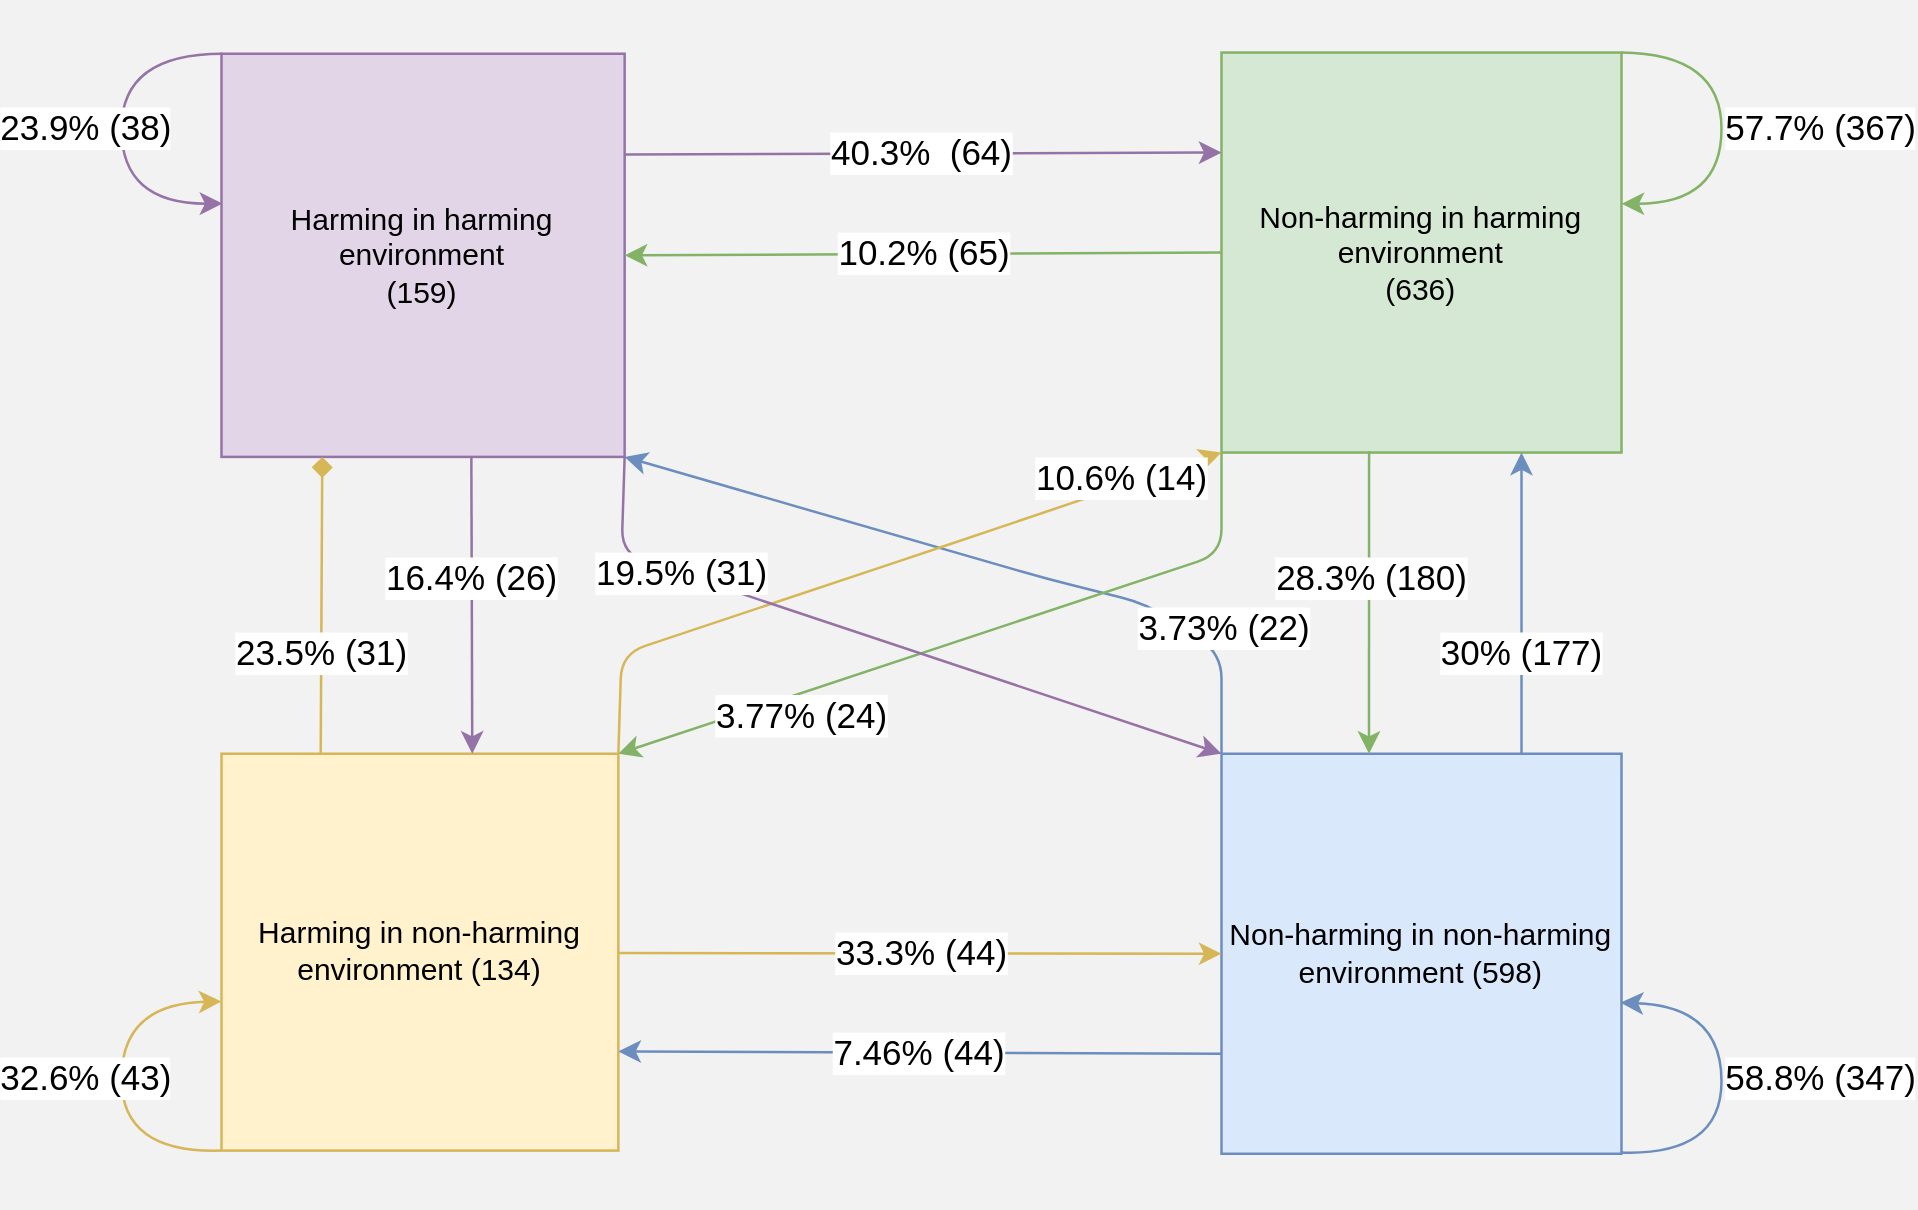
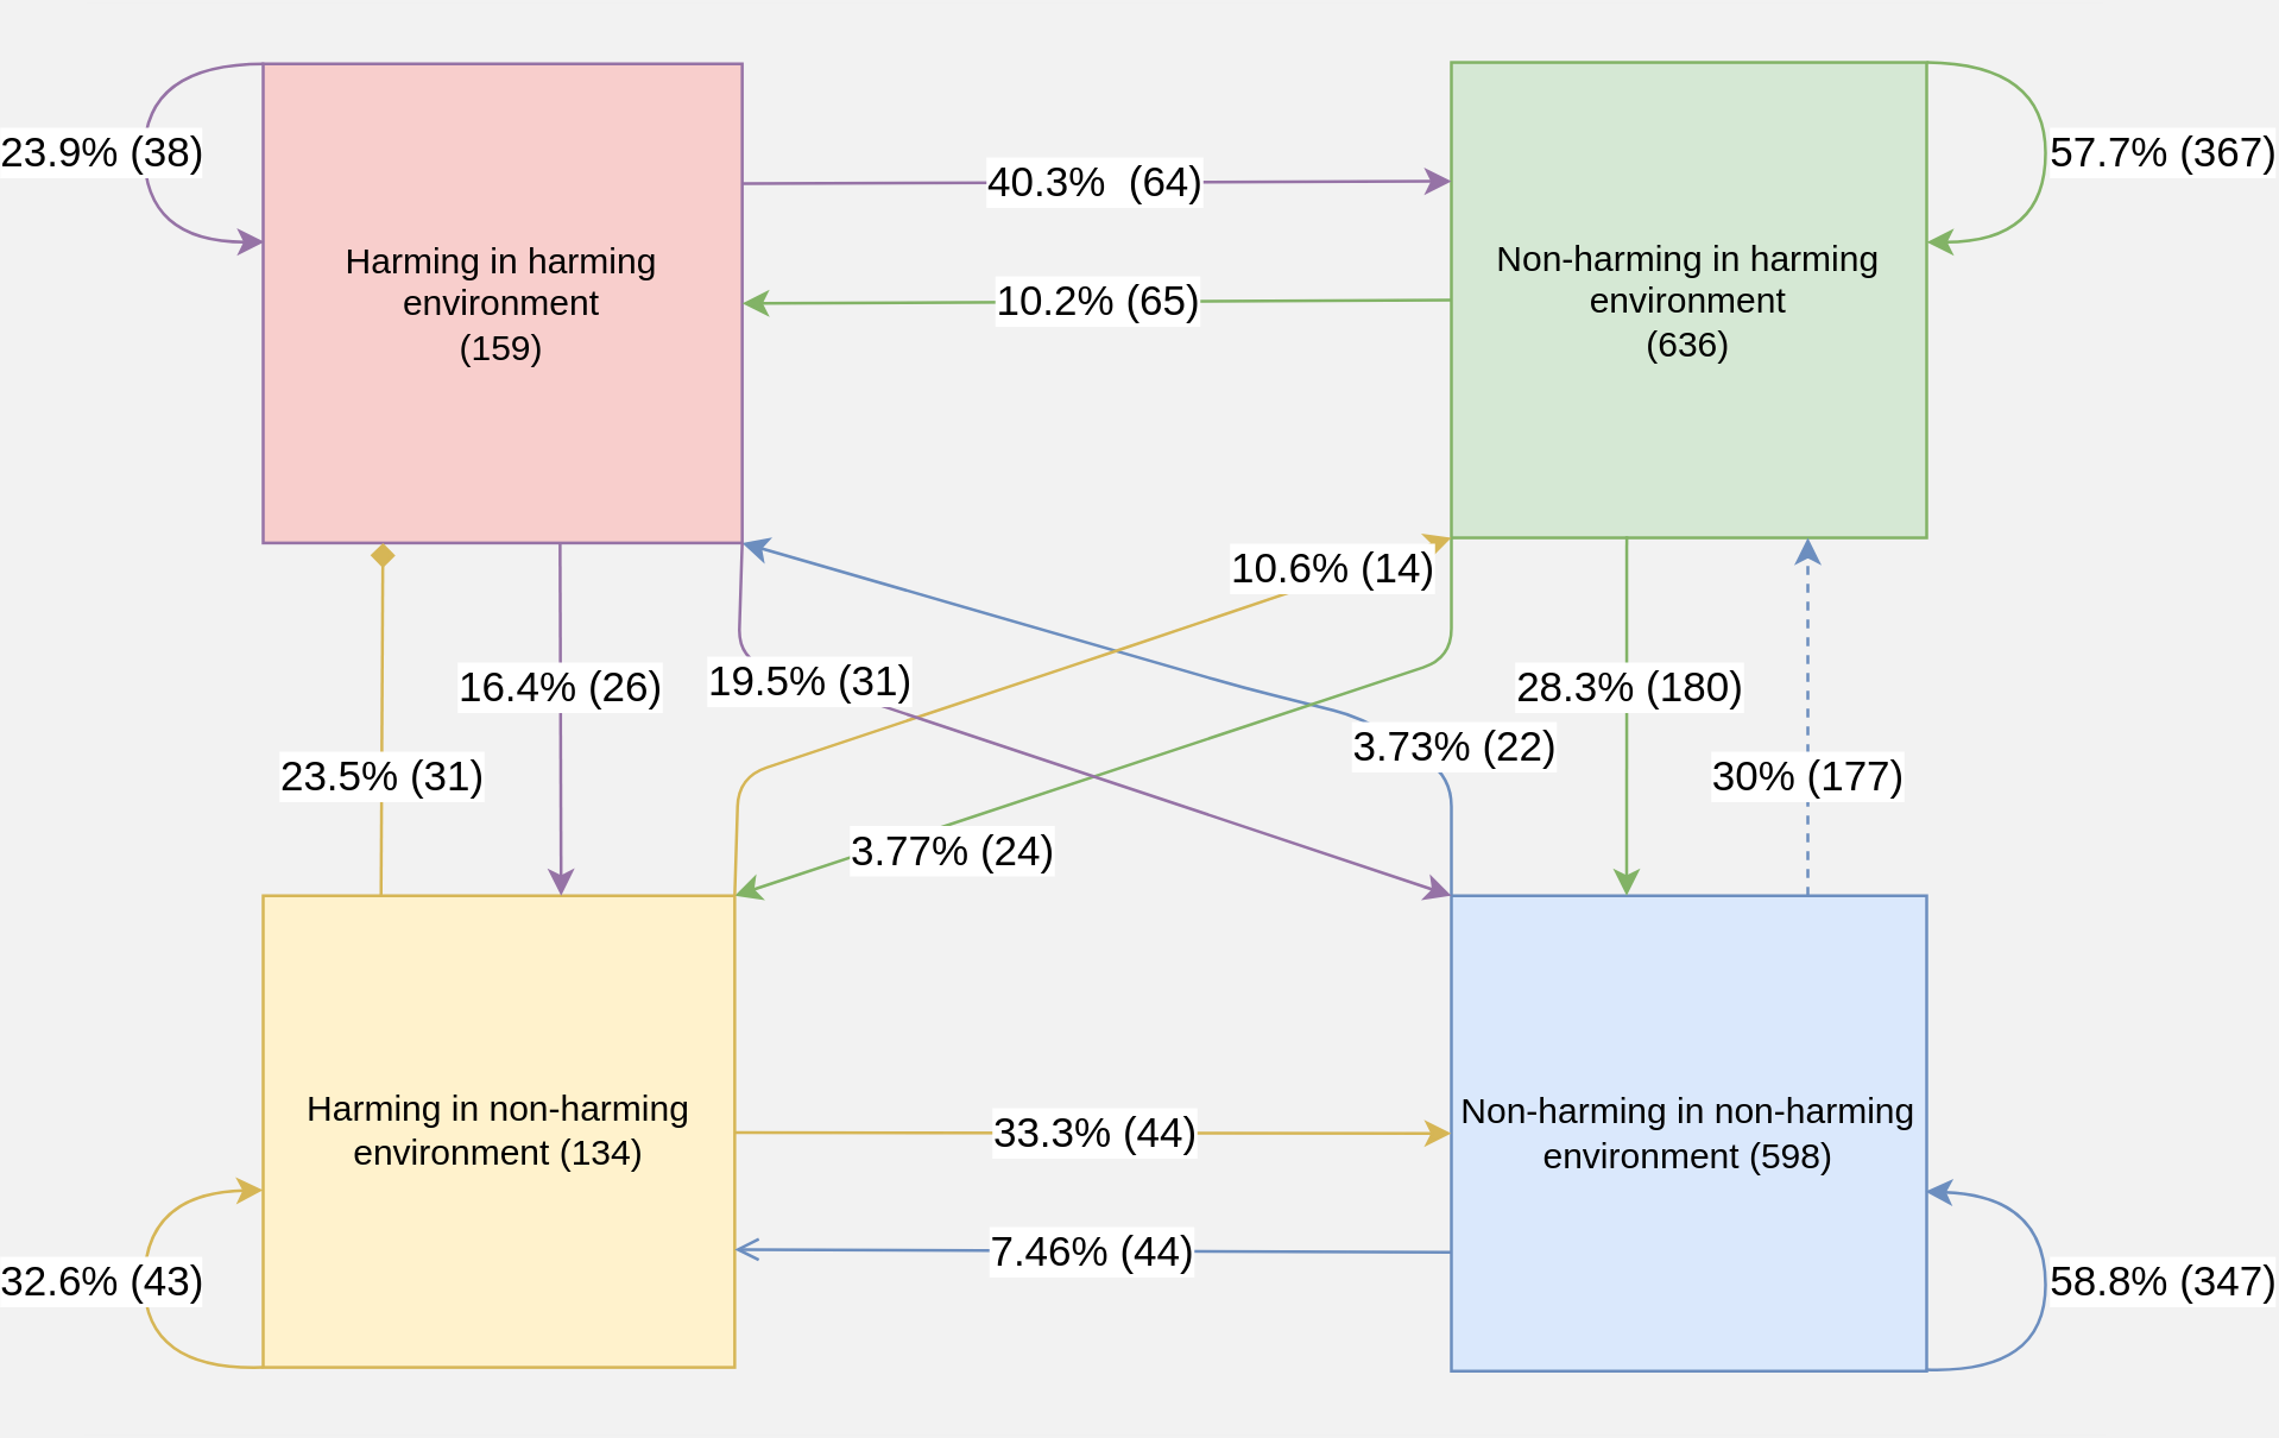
  <mxCell id="0" />
  <mxCell id="1" parent="0" />
- <mxCell id="2" value="Harming in harming environment &lt;br&gt;(159)" style="whiteSpace=wrap;html=1;aspect=fixed;fillColor=#e1d5e7;strokeColor=#9673a6;" parent="1" vertex="1"><mxGeometry x="60" y="21" width="161.26" height="161.26" as="geometry" /></mxCell>
+ <mxCell id="2" value="Harming in harming environment &lt;br&gt;(159)" style="whiteSpace=wrap;html=1;aspect=fixed;fillColor=#f8cecc;strokeColor=#9673a6;" parent="1" vertex="1"><mxGeometry x="60" y="21" width="161.26" height="161.26" as="geometry" /></mxCell>
  <mxCell id="3" value="Non-harming in harming environment&lt;br&gt;(636)" style="whiteSpace=wrap;html=1;aspect=fixed;fillColor=#d5e8d4;strokeColor=#82b366;" parent="1" vertex="1"><mxGeometry x="460" y="20.52" width="160" height="160" as="geometry" /></mxCell>
  <mxCell id="4" value="Non-harming in non-harming environment (598)" style="whiteSpace=wrap;html=1;aspect=fixed;fillColor=#dae8fc;strokeColor=#6c8ebf;" parent="1" vertex="1"><mxGeometry x="460" y="301" width="160" height="160" as="geometry" /></mxCell>
  <mxCell id="5" value="Harming in non-harming environment (134)" style="whiteSpace=wrap;html=1;aspect=fixed;fillColor=#fff2cc;strokeColor=#d6b656;" parent="1" vertex="1"><mxGeometry x="60" y="301" width="158.74" height="158.74" as="geometry" /></mxCell>
  <mxCell id="6" value="&lt;font style=&quot;font-size: 14px;&quot;&gt;33.3% (44)&lt;/font&gt;" style="endArrow=classic;html=1;rounded=0;exitX=1;exitY=0.25;exitDx=0;exitDy=0;entryX=0;entryY=0.25;entryDx=0;entryDy=0;fillColor=#fff2cc;strokeColor=#d6b656;" parent="1" edge="1"><mxGeometry width="50" height="50" relative="1" as="geometry"><mxPoint x="218.74" y="380.685" as="sourcePoint" /><mxPoint x="460" y="381" as="targetPoint" /></mxGeometry></mxCell>
- <mxCell id="7" value="&lt;font style=&quot;font-size: 14px;&quot;&gt;7.46% (44)&lt;/font&gt;" style="endArrow=classic;html=1;rounded=0;exitX=0;exitY=0.75;exitDx=0;exitDy=0;entryX=1;entryY=0.75;entryDx=0;entryDy=0;fillColor=#dae8fc;strokeColor=#6c8ebf;" parent="1" source="4" target="5" edge="1"><mxGeometry x="0.003" width="50" height="50" relative="1" as="geometry"><mxPoint x="326.087" y="321" as="sourcePoint" /><mxPoint x="395.652" y="246" as="targetPoint" /><mxPoint as="offset" /></mxGeometry></mxCell>
+ <mxCell id="7" value="&lt;font style=&quot;font-size: 14px;&quot;&gt;7.46% (44)&lt;/font&gt;" style="endArrow=open;html=1;rounded=0;exitX=0;exitY=0.75;exitDx=0;exitDy=0;entryX=1;entryY=0.75;entryDx=0;entryDy=0;fillColor=#dae8fc;strokeColor=#6c8ebf;" parent="1" source="4" target="5" edge="1"><mxGeometry x="0.003" width="50" height="50" relative="1" as="geometry"><mxPoint x="326.087" y="321" as="sourcePoint" /><mxPoint x="395.652" y="246" as="targetPoint" /><mxPoint as="offset" /></mxGeometry></mxCell>
  <mxCell id="8" value="&lt;font style=&quot;font-size: 14px;&quot;&gt;40.3%&amp;nbsp; (64)&lt;/font&gt;" style="endArrow=classic;html=1;rounded=0;exitX=1;exitY=0.25;exitDx=0;exitDy=0;entryX=0;entryY=0.25;entryDx=0;entryDy=0;fillColor=#e1d5e7;strokeColor=#9673a6;" parent="1" source="2" target="3" edge="1"><mxGeometry x="-0.003" width="50" height="50" relative="1" as="geometry"><mxPoint x="217.948" y="80.443" as="sourcePoint" /><mxPoint x="460" y="80" as="targetPoint" /><mxPoint as="offset" /></mxGeometry></mxCell>
  <mxCell id="9" value="&lt;font style=&quot;font-size: 14px;&quot;&gt;10.2% (65)&lt;/font&gt;" style="endArrow=classic;html=1;rounded=0;exitX=0;exitY=0.5;exitDx=0;exitDy=0;entryX=1;entryY=0.5;entryDx=0;entryDy=0;fillColor=#d5e8d4;strokeColor=#82b366;" parent="1" source="3" target="2" edge="1"><mxGeometry x="-0.003" width="50" height="50" relative="1" as="geometry"><mxPoint x="451.304" y="129.391" as="sourcePoint" /><mxPoint x="221.26" y="131.64" as="targetPoint" /><mxPoint as="offset" /></mxGeometry></mxCell>
  <mxCell id="10" value="&lt;font style=&quot;font-size: 14px;&quot;&gt;23.5% (31)&lt;/font&gt;" style="endArrow=diamond;html=1;rounded=0;exitX=0.25;exitY=0;exitDx=0;exitDy=0;entryX=0.25;entryY=1;entryDx=0;entryDy=0;fillColor=#fff2cc;strokeColor=#d6b656;" parent="1" source="5" target="2" edge="1"><mxGeometry x="-0.326" width="50" height="50" relative="1" as="geometry"><mxPoint x="326.087" y="321" as="sourcePoint" /><mxPoint x="117.391" y="186" as="targetPoint" /><mxPoint as="offset" /></mxGeometry></mxCell>
- <mxCell id="11" value="&lt;font style=&quot;font-size: 14px;&quot;&gt;30% (177)&lt;/font&gt;" style="endArrow=classic;html=1;rounded=0;exitX=0.75;exitY=0;exitDx=0;exitDy=0;entryX=0.75;entryY=1;entryDx=0;entryDy=0;fillColor=#dae8fc;strokeColor=#6c8ebf;" parent="1" source="4" target="3" edge="1"><mxGeometry x="-0.336" width="50" height="50" relative="1" as="geometry"><mxPoint x="576.522" y="321" as="sourcePoint" /><mxPoint x="576.522" y="201" as="targetPoint" /><mxPoint as="offset" /></mxGeometry></mxCell>
+ <mxCell id="11" value="&lt;font style=&quot;font-size: 14px;&quot;&gt;30% (177)&lt;/font&gt;" style="endArrow=classic;html=1;rounded=0;exitX=0.75;exitY=0;exitDx=0;exitDy=0;entryX=0.75;entryY=1;entryDx=0;entryDy=0;fillColor=#dae8fc;strokeColor=#6c8ebf;dashed=1;" parent="1" source="4" target="3" edge="1"><mxGeometry x="-0.336" width="50" height="50" relative="1" as="geometry"><mxPoint x="576.522" y="321" as="sourcePoint" /><mxPoint x="576.522" y="201" as="targetPoint" /><mxPoint as="offset" /></mxGeometry></mxCell>
  <mxCell id="12" value="&lt;font style=&quot;font-size: 14px;&quot;&gt;28.3% (180)&lt;/font&gt;" style="endArrow=classic;html=1;rounded=0;exitX=0.369;exitY=0.997;exitDx=0;exitDy=0;entryX=0.5;entryY=0;entryDx=0;entryDy=0;exitPerimeter=0;fillColor=#d5e8d4;strokeColor=#82b366;" parent="1" source="3" edge="1"><mxGeometry x="-0.157" y="1" width="50" height="50" relative="1" as="geometry"><mxPoint x="519" y="180.52" as="sourcePoint" /><mxPoint x="519" y="301" as="targetPoint" /><mxPoint as="offset" /></mxGeometry></mxCell>
  <mxCell id="13" value="&lt;font style=&quot;font-size: 14px;&quot;&gt;16.4% (26)&lt;/font&gt;" style="endArrow=classic;html=1;rounded=0;entryX=0.75;entryY=0;entryDx=0;entryDy=0;exitX=0.75;exitY=1;exitDx=0;exitDy=0;fillColor=#e1d5e7;strokeColor=#9673a6;" parent="1" edge="1"><mxGeometry x="-0.175" width="50" height="50" relative="1" as="geometry"><mxPoint x="159.945" y="182.26" as="sourcePoint" /><mxPoint x="160.305" y="301" as="targetPoint" /><mxPoint as="offset" /></mxGeometry></mxCell>
  <mxCell id="14" value="3.73% (22)" style="endArrow=classic;html=1;fontSize=14;exitX=0;exitY=0;exitDx=0;exitDy=0;entryX=1;entryY=1;entryDx=0;entryDy=0;fillColor=#dae8fc;strokeColor=#6c8ebf;rounded=1;fontColor=#000000;" parent="1" source="4" target="2" edge="1"><mxGeometry x="-0.692" y="-9" width="50" height="50" relative="1" as="geometry"><mxPoint x="326.087" y="276" as="sourcePoint" /><mxPoint x="395.652" y="201" as="targetPoint" /><Array as="points"><mxPoint x="460" y="261" /><mxPoint x="430" y="241" /><mxPoint x="390" y="231" /></Array><mxPoint as="offset" /></mxGeometry></mxCell>
  <mxCell id="15" value="3.77% (24)" style="endArrow=classic;html=1;fontSize=14;exitX=0;exitY=1;exitDx=0;exitDy=0;entryX=1;entryY=0;entryDx=0;entryDy=0;fillColor=#d5e8d4;strokeColor=#82b366;rounded=1;" parent="1" source="3" target="5" edge="1"><mxGeometry x="0.495" y="9" width="50" height="50" relative="1" as="geometry"><mxPoint x="326.087" y="276" as="sourcePoint" /><mxPoint x="395.652" y="201" as="targetPoint" /><Array as="points"><mxPoint x="460" y="221" /></Array><mxPoint as="offset" /></mxGeometry></mxCell>
  <mxCell id="16" value="&lt;font style=&quot;font-size: 14px;&quot;&gt;32.6% (43)&lt;/font&gt;" style="curved=1;endArrow=classic;html=1;rounded=0;labelPosition=right;verticalLabelPosition=middle;align=left;verticalAlign=middle;entryX=0;entryY=0.624;entryDx=0;entryDy=0;entryPerimeter=0;exitX=0;exitY=1;exitDx=0;exitDy=0;fillColor=#fff2cc;strokeColor=#d6b656;" parent="1" source="5" target="5" edge="1"><mxGeometry x="0.0" y="50" width="50" height="50" relative="1" as="geometry"><mxPoint x="62" y="478" as="sourcePoint" /><mxPoint x="61.739" y="425.4" as="targetPoint" /><Array as="points"><mxPoint x="20" y="461" /><mxPoint x="20" y="401" /></Array><mxPoint as="offset" /></mxGeometry></mxCell>
  <mxCell id="17" value="&lt;font style=&quot;font-size: 14px;&quot;&gt;58.8% (347)&lt;/font&gt;" style="curved=1;endArrow=classic;html=1;rounded=0;exitX=0;exitY=1;exitDx=0;exitDy=0;labelPosition=right;verticalLabelPosition=middle;align=left;verticalAlign=middle;entryX=0;entryY=0.667;entryDx=0;entryDy=0;entryPerimeter=0;fillColor=#dae8fc;strokeColor=#6c8ebf;" parent="1" edge="1"><mxGeometry x="0.009" width="50" height="50" relative="1" as="geometry"><mxPoint x="619.652" y="460.5" as="sourcePoint" /><mxPoint x="619.652" y="400.56" as="targetPoint" /><Array as="points"><mxPoint x="660" y="462" /><mxPoint x="660" y="402" /></Array><mxPoint as="offset" /></mxGeometry></mxCell>
  <mxCell id="18" value="10.6% (14)" style="endArrow=classic;html=1;fontSize=14;entryX=0;entryY=1;entryDx=0;entryDy=0;rounded=1;fillColor=#fff2cc;strokeColor=#d6b656;exitX=1;exitY=0;exitDx=0;exitDy=0;" parent="1" source="5" target="3" edge="1"><mxGeometry x="0.719" y="3" width="50" height="50" relative="1" as="geometry"><mxPoint x="221.256" y="301" as="sourcePoint" /><mxPoint x="443.864" y="181" as="targetPoint" /><Array as="points"><mxPoint x="220" y="261" /><mxPoint x="340" y="221" /></Array><mxPoint as="offset" /></mxGeometry></mxCell>
  <mxCell id="19" value="&lt;font style=&quot;font-size: 14px;&quot;&gt;57.7% (367)&lt;/font&gt;" style="curved=1;endArrow=classic;html=1;rounded=0;exitX=1;exitY=0;exitDx=0;exitDy=0;labelPosition=right;verticalLabelPosition=middle;align=left;verticalAlign=middle;fillColor=#d5e8d4;strokeColor=#82b366;" parent="1" source="3" edge="1"><mxGeometry width="50" height="50" relative="1" as="geometry"><mxPoint x="615.478" y="21" as="sourcePoint" /><mxPoint x="620" y="81" as="targetPoint" /><Array as="points"><mxPoint x="660" y="21" /><mxPoint x="660" y="81" /></Array><mxPoint as="offset" /></mxGeometry></mxCell>
  <mxCell id="20" value="&lt;font style=&quot;font-size: 14px;&quot;&gt;23.9% (38)&lt;br&gt;&lt;/font&gt;" style="curved=1;endArrow=classic;html=1;rounded=0;exitX=0;exitY=1;exitDx=0;exitDy=0;labelPosition=right;verticalLabelPosition=middle;align=left;verticalAlign=middle;entryX=0;entryY=0.667;entryDx=0;entryDy=0;entryPerimeter=0;fillColor=#e1d5e7;strokeColor=#9673a6;" parent="1" edge="1"><mxGeometry x="-0.005" y="-50" width="50" height="50" relative="1" as="geometry"><mxPoint x="60.348" y="21" as="sourcePoint" /><mxPoint x="60.348" y="80.94" as="targetPoint" /><Array as="points"><mxPoint x="20" y="21" /><mxPoint x="20" y="81" /></Array><mxPoint as="offset" /></mxGeometry></mxCell>
  <mxCell id="21" value="19.5% (31)" style="endArrow=classic;html=1;fontSize=14;entryX=0;entryY=0;entryDx=0;entryDy=0;fillColor=#e1d5e7;strokeColor=#9673a6;exitX=1;exitY=1;exitDx=0;exitDy=0;rounded=1;" parent="1" source="2" target="4" edge="1"><mxGeometry x="-0.561" width="50" height="50" relative="1" as="geometry"><mxPoint x="228.696" y="201" as="sourcePoint" /><mxPoint x="395.652" y="201" as="targetPoint" /><Array as="points"><mxPoint x="220" y="221" /></Array><mxPoint as="offset" /></mxGeometry></mxCell>
